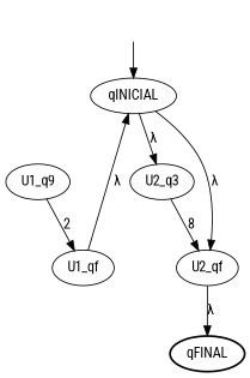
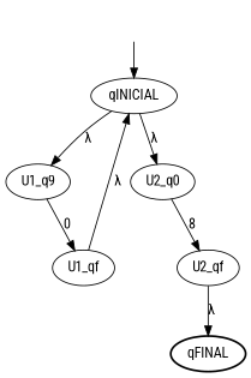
  digraph {
    fontname="Roboto Condensed"
    rankdir=TB
    node [fontname="Roboto Condensed"]
    edge [fontname="Roboto Condensed"]
    _invisible [style=invis]
    qINICIAL
    n3 [label=U1_q9]
-   U2_q0 [label=U2_q3]
+   U2_q0
    U1_qf
    qFINAL [penwidth=2]
    U2_qf
    _invisible -> qINICIAL
-   qINICIAL -> U2_qf [label="&lambda;"]
+   qINICIAL -> n3 [label="&lambda;"]
    qINICIAL -> U2_q0 [label="&lambda;"]
-   n3 -> U1_qf [label=2]
+   n3 -> U1_qf [label=0]
    U2_q0 -> U2_qf [label=8]
    U1_qf -> qINICIAL [label="&lambda;"]
    U2_qf -> qFINAL [label="&lambda;"]
  }
